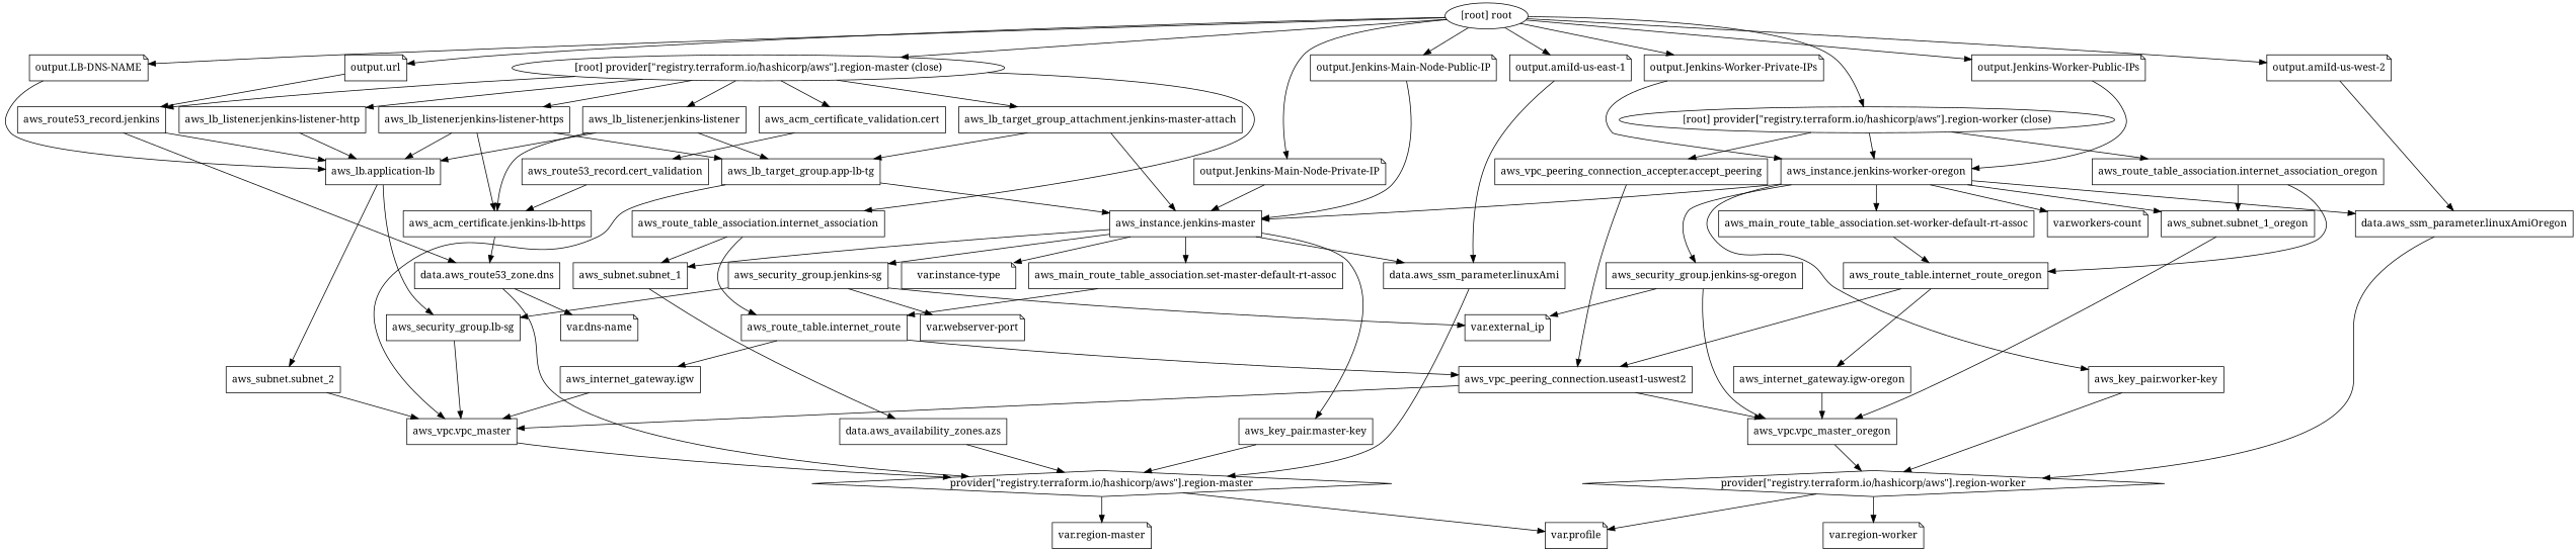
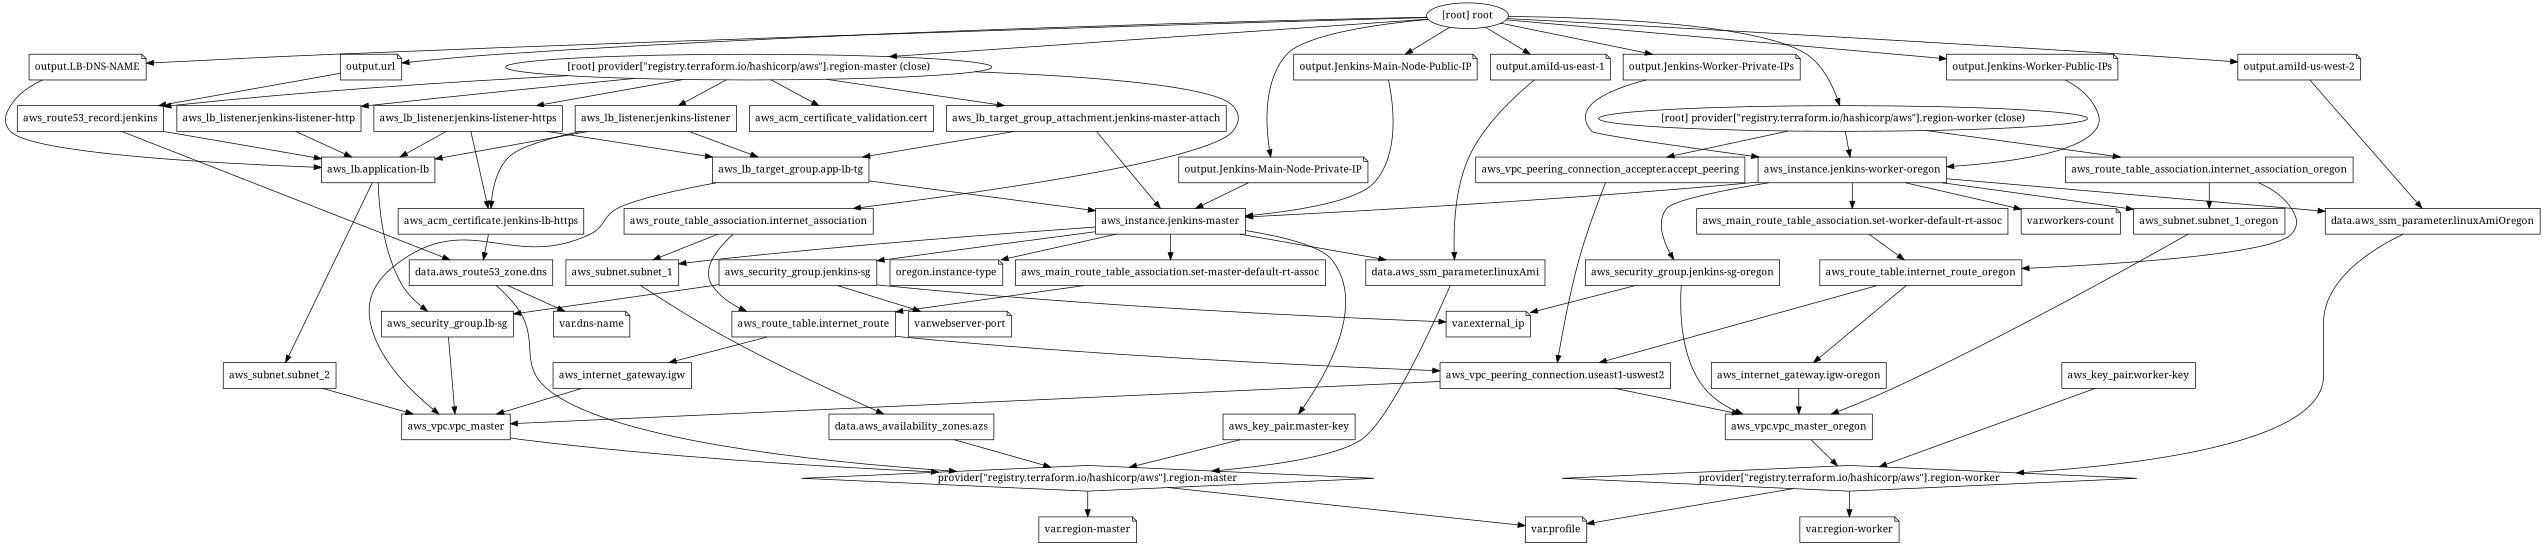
  digraph {
    compound=true
    fontname="Noto Serif"
    newrank=true
    node [fontname="Noto Serif" shape=box]
    edge [fontname="Noto Serif"]
    n1 [label="aws_acm_certificate.jenkins-lb-https"]
    n2 [label="data.aws_route53_zone.dns"]
    n3 [label="aws_acm_certificate_validation.cert"]
-   n4 [label="aws_route53_record.cert_validation"]
    n5 [label="aws_instance.jenkins-master"]
    n6 [label="aws_key_pair.master-key"]
    n7 [label="aws_main_route_table_association.set-master-default-rt-assoc"]
    n8 [label="aws_security_group.jenkins-sg"]
    n9 [label="aws_subnet.subnet_1"]
    n10 [label="data.aws_ssm_parameter.linuxAmi"]
-   n11 [label="var.instance-type" shape=note]
+   n11 [label="oregon.instance-type" shape=note]
    n12 [label="aws_instance.jenkins-worker-oregon"]
    n13 [label="aws_key_pair.worker-key"]
    n14 [label="aws_main_route_table_association.set-worker-default-rt-assoc"]
    n15 [label="aws_security_group.jenkins-sg-oregon"]
    n16 [label="aws_subnet.subnet_1_oregon"]
    n17 [label="data.aws_ssm_parameter.linuxAmiOregon"]
    n18 [label="var.workers-count" shape=note]
    n19 [label="aws_internet_gateway.igw"]
    n20 [label="aws_vpc.vpc_master"]
    n21 [label="aws_internet_gateway.igw-oregon"]
    n22 [label="aws_vpc.vpc_master_oregon"]
    n23 [label="provider[\"registry.terraform.io/hashicorp/aws\"].region-master" shape=diamond]
    n24 [label="provider[\"registry.terraform.io/hashicorp/aws\"].region-worker" shape=diamond]
    n25 [label="aws_lb.application-lb"]
    n26 [label="aws_security_group.lb-sg"]
    n27 [label="aws_subnet.subnet_2"]
    n28 [label="aws_lb_listener.jenkins-listener"]
    n29 [label="aws_lb_target_group.app-lb-tg"]
    n30 [label="aws_lb_listener.jenkins-listener-http"]
    n31 [label="aws_lb_listener.jenkins-listener-https"]
    n32 [label="var.webserver-port" shape=note]
    n33 [label="aws_lb_target_group_attachment.jenkins-master-attach"]
    n34 [label="aws_route_table.internet_route"]
    n35 [label="aws_route_table.internet_route_oregon"]
    n36 [label="aws_route53_record.jenkins"]
    n37 [label="aws_vpc_peering_connection.useast1-uswest2"]
    n38 [label="aws_route_table_association.internet_association"]
    n39 [label="aws_route_table_association.internet_association_oregon"]
    n40 [label="var.external_ip" shape=note]
    n41 [label="data.aws_availability_zones.azs"]
    n42 [label="aws_vpc_peering_connection_accepter.accept_peering"]
    n43 [label="var.dns-name" shape=note]
    n44 [label="output.Jenkins-Main-Node-Private-IP" shape=note]
    n45 [label="output.Jenkins-Main-Node-Public-IP" shape=note]
    n46 [label="output.Jenkins-Worker-Private-IPs" shape=note]
    n47 [label="output.Jenkins-Worker-Public-IPs" shape=note]
    n48 [label="output.LB-DNS-NAME" shape=note]
    n49 [label="output.amiId-us-east-1" shape=note]
    n50 [label="output.amiId-us-west-2" shape=note]
    n51 [label="output.url" shape=note]
    n52 [label="var.profile" shape=note]
    n53 [label="var.region-master" shape=note]
    n54 [label="var.region-worker" shape=note]
    "[root] provider[\"registry.terraform.io/hashicorp/aws\"].region-master (close)" [shape=""]
    "[root] provider[\"registry.terraform.io/hashicorp/aws\"].region-worker (close)" [shape=""]
    "[root] root" [shape=""]
    subgraph sub_1 {
      n1
      n2
      n3
-     n4
      n5
      n6
      n7
      n8
      n9
      n10
      n11
      n12
      n13
      n14
      n15
      n16
      n17
      n18
      n19
      n20
      n21
      n22
      n23
      n24
      n25
      n26
      n27
      n28
      n29
      n30
      n31
      n32
      n33
      n34
      n35
      n36
      n37
      n38
      n39
      n40
      n41
      n42
      n43
      n44
      n45
      n46
      n47
      n48
      n49
      n50
      n51
      n52
      n53
      n54
      "[root] provider[\"registry.terraform.io/hashicorp/aws\"].region-master (close)"
      "[root] provider[\"registry.terraform.io/hashicorp/aws\"].region-worker (close)"
      "[root] root"
    }
    n1 -> n2
    n2 -> n23
    n2 -> n43
-   n3 -> n4
-   n4 -> n1
    n5 -> n6
    n5 -> n7
    n5 -> n8
    n5 -> n9
    n5 -> n10
    n5 -> n11
    n6 -> n23
    n7 -> n34
    n8 -> n26
    n8 -> n32
    n8 -> n40
    n9 -> n41
    n10 -> n23
    n12 -> n5
-   n12 -> n13
    n12 -> n14
    n12 -> n15
    n12 -> n16
    n12 -> n17
    n12 -> n18
    n13 -> n24
    n14 -> n35
    n15 -> n22
    n15 -> n40
    n16 -> n22
    n17 -> n24
    n19 -> n20
    n20 -> n23
    n21 -> n22
    n22 -> n24
    n23 -> n52
    n23 -> n53
    n24 -> n52
    n24 -> n54
    n25 -> n26
    n25 -> n27
    n26 -> n20
    n27 -> n20
    n28 -> n1
    n28 -> n25
    n28 -> n29
    n29 -> n5
    n29 -> n20
    n30 -> n25
    n31 -> n1
    n31 -> n25
    n31 -> n29
    n33 -> n5
    n33 -> n29
    n34 -> n19
    n34 -> n37
    n35 -> n21
    n35 -> n37
    n36 -> n2
    n36 -> n25
    n37 -> n20
    n37 -> n22
    n38 -> n9
    n38 -> n34
    n39 -> n16
    n39 -> n35
    n41 -> n23
    n42 -> n37
    n44 -> n5
    n45 -> n5
    n46 -> n12
    n47 -> n12
    n48 -> n25
    n49 -> n10
    n50 -> n17
    n51 -> n36
    "[root] provider[\"registry.terraform.io/hashicorp/aws\"].region-master (close)" -> n3
    "[root] provider[\"registry.terraform.io/hashicorp/aws\"].region-master (close)" -> n28
    "[root] provider[\"registry.terraform.io/hashicorp/aws\"].region-master (close)" -> n30
    "[root] provider[\"registry.terraform.io/hashicorp/aws\"].region-master (close)" -> n31
    "[root] provider[\"registry.terraform.io/hashicorp/aws\"].region-master (close)" -> n33
    "[root] provider[\"registry.terraform.io/hashicorp/aws\"].region-master (close)" -> n36
    "[root] provider[\"registry.terraform.io/hashicorp/aws\"].region-master (close)" -> n38
    "[root] provider[\"registry.terraform.io/hashicorp/aws\"].region-worker (close)" -> n12
    "[root] provider[\"registry.terraform.io/hashicorp/aws\"].region-worker (close)" -> n39
    "[root] provider[\"registry.terraform.io/hashicorp/aws\"].region-worker (close)" -> n42
    "[root] root" -> n44
    "[root] root" -> n45
    "[root] root" -> n46
    "[root] root" -> n47
    "[root] root" -> n48
    "[root] root" -> n49
    "[root] root" -> n50
    "[root] root" -> n51
    "[root] root" -> "[root] provider[\"registry.terraform.io/hashicorp/aws\"].region-master (close)"
    "[root] root" -> "[root] provider[\"registry.terraform.io/hashicorp/aws\"].region-worker (close)"
  }
